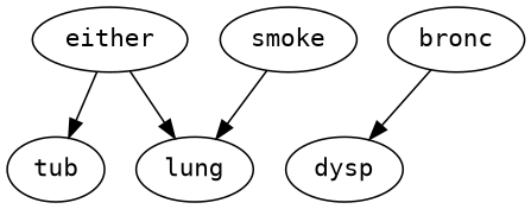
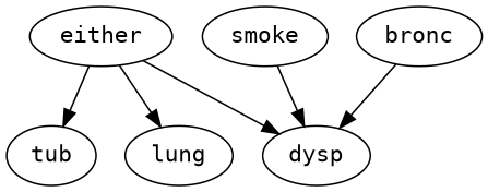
  digraph {
    fontname="DejaVu Sans Mono"
    node [fontname="DejaVu Sans Mono"]
    edge [fontname="DejaVu Sans Mono"]
    either
    tub
    dysp
    lung
    smoke
    bronc
    either -> tub
+   either -> dysp
    either -> lung
-   smoke -> lung
+   smoke -> dysp
    bronc -> dysp
  }
